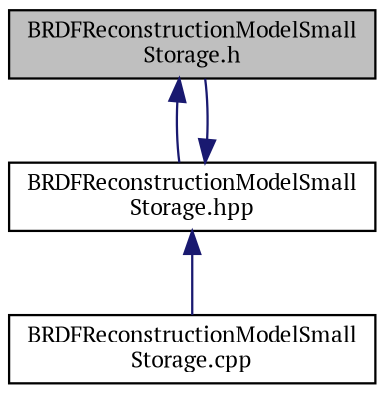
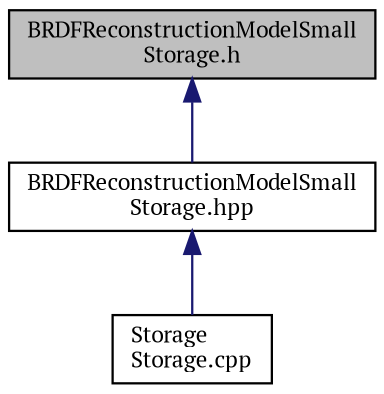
  digraph {
    fontname="PT Serif"
    node [color=black fillcolor=white fontname="PT Serif" fontsize=10 shape=record style=filled]
    edge [color=midnightblue dir=back fontname="PT Serif" fontsize=10 labelfontname=FreeSans labelfontsize=10 style=solid]
    n1 [fillcolor=grey75 fontcolor=black height=0.2 label="BRDFReconstructionModelSmall\lStorage.h" width=0.4]
    n2 [height=0.2 label="BRDFReconstructionModelSmall\lStorage.hpp" width=0.4]
-   n3 [height=0.2 label="BRDFReconstructionModelSmall\lStorage.cpp" width=0.4]
+   n3 [height=0.2 label="Storage\lStorage.cpp" width=0.4]
    n1 -> n2
-   n2 -> n1
    n2 -> n3
  }
